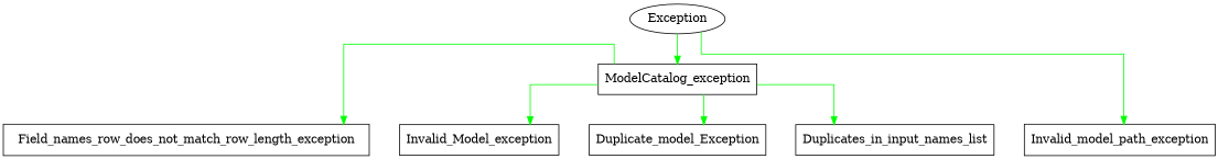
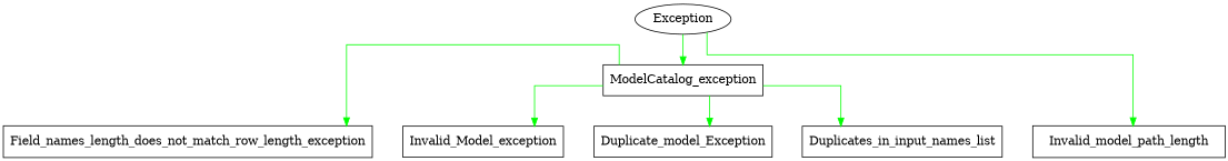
  digraph {
    nodesep=0.5
    rankdir=TB
    splines=ortho
    node [shape=record style=invis]
    edge [constraint=true style=invis]
-   n1 [label=Field_names_row_does_not_match_row_length_exception style=""]
+   n1 [label=Field_names_length_does_not_match_row_length_exception style=""]
    n2 [label=_d0]
    n3 [label=_d4]
    n4 [label=Invalid_Model_exception style=""]
    n5 [label=_d1]
    n6 [label=_d5]
    n7 [label=Duplicate_model_Exception style=""]
    n8 [label=ModelCatalog_exception style=""]
    Exception [shape="" style=""]
    n10 [label=Duplicates_in_input_names_list style=""]
    n11 [label=_d2]
    n12 [label=_d6]
-   n13 [label=Invalid_model_path_exception style=""]
+   n13 [label=Invalid_model_path_length style=""]
    n14 [label=_d3]
    n15 [label=_d7]
    subgraph sub_1 {
      rank=tb
      n1
      n2
      n3
    }
    subgraph sub_2 {
      rank=tb
      n4
      n5
      n6
    }
    subgraph sub_3 {
      rank=tb
      n7
      n8
      Exception
    }
    subgraph sub_4 {
      rank=tb
      n10
      n11
      n12
    }
    subgraph sub_5 {
      rank=tb
      n13
      n14
      n15
    }
    subgraph sub_6 {
      rank=same
      n3
      n6
      n8
      n12
      n15
    }
    n2 -> n3
    n3 -> n1
    n3 -> n6 [constraint=True]
    n5 -> n6
    n6 -> n4
    n6 -> n8 [constraint=True]
    n8 -> n1 [color=green constraint=False style=""]
    n8 -> n4 [color=green constraint=False style=""]
    n8 -> n7
    n8 -> n7 [color=green constraint=False style=""]
    n8 -> n10 [color=green constraint=False style=""]
    n8 -> n12 [constraint=True]
    Exception -> n8
    Exception -> n8 [color=green constraint=False style=""]
    Exception -> n13 [color=green constraint=False style=""]
    n11 -> n12
    n12 -> n10
    n12 -> n15 [constraint=True]
    n14 -> n15
    n15 -> n13
  }
